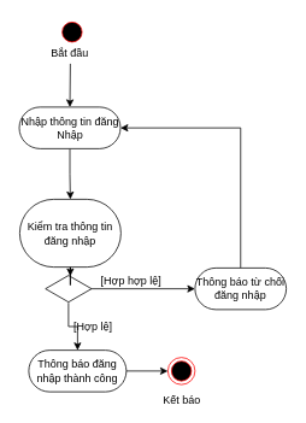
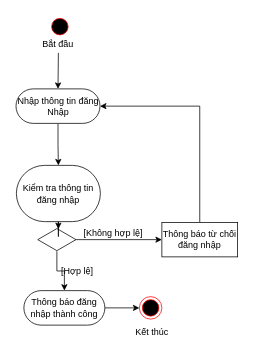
  <mxCell id="0" />
  <mxCell id="1" parent="0" />
  <mxCell id="2" value="đầu" style="ellipse;html=1;shape=startState;fillColor=#000000;strokeColor=#ff0000;" vertex="1" parent="1"><mxGeometry x="64" y="20" width="30" height="30" as="geometry" /></mxCell>
  <mxCell id="3" value="" style="ellipse;html=1;shape=endState;fillColor=#000000;strokeColor=#ff0000;" vertex="1" parent="1"><mxGeometry x="185" y="395" width="30" height="30" as="geometry" /></mxCell>
  <mxCell id="4" style="edgeStyle=orthogonalEdgeStyle;rounded=0;orthogonalLoop=1;jettySize=auto;html=1;entryX=0.5;entryY=0;entryDx=0;entryDy=0;" edge="1" parent="1" source="5" target="10"><mxGeometry relative="1" as="geometry"><mxPoint x="75" y="215" as="targetPoint" /></mxGeometry></mxCell>
  <mxCell id="5" value="Nhập thông tin đăng Nhập" style="rounded=1;whiteSpace=wrap;html=1;arcSize=50;" vertex="1" parent="1"><mxGeometry x="20.5" y="118" width="112" height="46" as="geometry" /></mxCell>
  <mxCell id="6" style="edgeStyle=orthogonalEdgeStyle;rounded=0;orthogonalLoop=1;jettySize=auto;html=1;entryX=0;entryY=0.5;entryDx=0;entryDy=0;" edge="1" parent="1" source="8" target="12"><mxGeometry relative="1" as="geometry" /></mxCell>
  <mxCell id="7" style="edgeStyle=orthogonalEdgeStyle;rounded=0;orthogonalLoop=1;jettySize=auto;html=1;entryX=0.5;entryY=0;entryDx=0;entryDy=0;" edge="1" parent="1" source="8" target="14"><mxGeometry relative="1" as="geometry" /></mxCell>
  <mxCell id="8" value="" style="html=1;whiteSpace=wrap;aspect=fixed;shape=isoRectangle;" vertex="1" parent="1"><mxGeometry x="49.5" y="303.5" width="51" height="31" as="geometry" /></mxCell>
  <mxCell id="9" style="edgeStyle=orthogonalEdgeStyle;rounded=0;orthogonalLoop=1;jettySize=auto;html=1;entryX=0.539;entryY=0.048;entryDx=0;entryDy=0;entryPerimeter=0;" edge="1" parent="1" source="10" target="8"><mxGeometry relative="1" as="geometry" /></mxCell>
  <mxCell id="10" value="Kiểm tra thông tin đăng nhập" style="rounded=1;whiteSpace=wrap;html=1;arcSize=50;" vertex="1" parent="1"><mxGeometry x="21" y="220" width="112" height="75" as="geometry" /></mxCell>
  <mxCell id="11" style="edgeStyle=orthogonalEdgeStyle;rounded=0;orthogonalLoop=1;jettySize=auto;html=1;entryX=1;entryY=0.5;entryDx=0;entryDy=0;" edge="1" parent="1" source="12" target="5"><mxGeometry relative="1" as="geometry"><Array as="points"><mxPoint x="266" y="141" /></Array></mxGeometry></mxCell>
- <mxCell id="12" value="Thông báo từ chối đăng nhập" style="rounded=1;whiteSpace=wrap;html=1;arcSize=50;" vertex="1" parent="1"><mxGeometry x="215" y="296" width="101" height="46" as="geometry" /></mxCell>
+ <mxCell id="12" value="Thông báo từ chối đăng nhập" style="whiteSpace=wrap;html=1;arcSize=50;rounded=0;" vertex="1" parent="1"><mxGeometry x="215" y="296" width="101" height="46" as="geometry" /></mxCell>
  <mxCell id="13" style="edgeStyle=orthogonalEdgeStyle;rounded=0;orthogonalLoop=1;jettySize=auto;html=1;entryX=0;entryY=0.5;entryDx=0;entryDy=0;" edge="1" parent="1" source="14" target="3"><mxGeometry relative="1" as="geometry" /></mxCell>
  <mxCell id="14" value="Thông báo đăng nhập thành công" style="rounded=1;whiteSpace=wrap;html=1;arcSize=50;" vertex="1" parent="1"><mxGeometry x="31" y="387" width="108" height="46" as="geometry" /></mxCell>
- <mxCell id="15" value="[Hợp hợp lệ]" style="text;html=1;resizable=0;points=[];autosize=1;align=left;verticalAlign=top;spacingTop=-4;" vertex="1" parent="1"><mxGeometry x="109" y="301" width="90" height="20" as="geometry" /></mxCell>
+ <mxCell id="15" value="[Không hợp lệ]" style="text;html=1;resizable=0;points=[];autosize=1;align=left;verticalAlign=top;spacingTop=-4;" vertex="1" parent="1"><mxGeometry x="109" y="301" width="90" height="20" as="geometry" /></mxCell>
  <mxCell id="16" value="[Hợp lệ]" style="text;html=1;resizable=0;points=[];autosize=1;align=left;verticalAlign=top;spacingTop=-4;" vertex="1" parent="1"><mxGeometry x="79" y="351" width="60" height="20" as="geometry" /></mxCell>
  <mxCell id="17" value="Bắt đầu" style="text;html=1;resizable=0;points=[];autosize=1;align=left;verticalAlign=top;spacingTop=-4;" vertex="1" parent="1"><mxGeometry x="53.5" y="48" width="51" height="14" as="geometry" /></mxCell>
  <mxCell id="18" value="" style="endArrow=classic;html=1;entryX=0.5;entryY=0;entryDx=0;entryDy=0;" edge="1" parent="1" target="5"><mxGeometry width="50" height="50" relative="1" as="geometry"><mxPoint x="77" y="70" as="sourcePoint" /><mxPoint x="216" y="-79" as="targetPoint" /></mxGeometry></mxCell>
- <mxCell id="19" value="Kết báo" style="text;html=1;resizable=0;points=[];autosize=1;align=left;verticalAlign=top;spacingTop=-4;" vertex="1" parent="1"><mxGeometry x="177.5" y="432" width="54" height="14" as="geometry" /></mxCell>
+ <mxCell id="19" value="Kết thúc" style="text;html=1;resizable=0;points=[];autosize=1;align=left;verticalAlign=top;spacingTop=-4;" vertex="1" parent="1"><mxGeometry x="177.5" y="432" width="54" height="14" as="geometry" /></mxCell>
